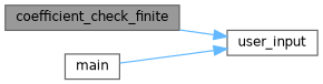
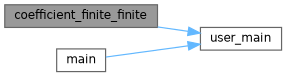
  digraph {
    rankdir=RL
    node [color=grey40 fillcolor=white fontname=Helvetica fontsize=10 shape=box style=filled]
    edge [color=steelblue1 dir=back fontname=Helvetica fontsize=10 labelfontname=Helvetica labelfontsize=10 style=solid]
-   n1 [color=gray40 fillcolor=grey60 fontcolor=black height=0.2 label=coefficient_check_finite width=0.4]
-   n2 [height=0.2 label=user_input width=0.4]
+   n1 [color=gray40 fillcolor=grey60 fontcolor=black height=0.2 label=coefficient_finite_finite width=0.4]
+   n2 [height=0.2 label=user_main width=0.4]
    n3 [height=0.2 label=main width=0.4]
    n2 -> n1
    n2 -> n3
  }
